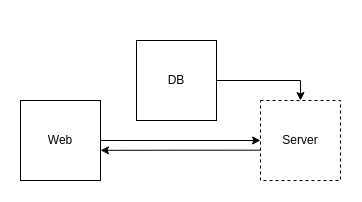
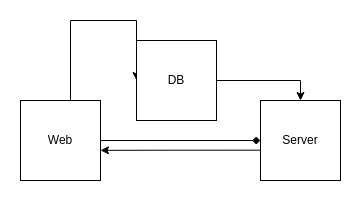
  <mxCell id="0" />
  <mxCell id="1" parent="0" />
- <mxCell id="3" style="edgeStyle=orthogonalEdgeStyle;rounded=0;orthogonalLoop=1;jettySize=auto;html=1;entryX=0;entryY=0.5;entryDx=0;entryDy=0;" edge="1" parent="1" source="4" target="8"><mxGeometry relative="1" as="geometry" /></mxCell>
+ <mxCell id="2" style="edgeStyle=orthogonalEdgeStyle;rounded=0;orthogonalLoop=1;jettySize=auto;html=1;entryX=0;entryY=0.5;entryDx=0;entryDy=0;" edge="1" parent="1" source="4" target="6"><mxGeometry relative="1" as="geometry"><Array as="points"><mxPoint x="70" y="20" /></Array></mxGeometry></mxCell>
+ <mxCell id="3" style="edgeStyle=orthogonalEdgeStyle;rounded=0;orthogonalLoop=1;jettySize=auto;html=1;entryX=0;entryY=0.5;entryDx=0;entryDy=0;endArrow=diamond;" edge="1" parent="1" source="4" target="8"><mxGeometry relative="1" as="geometry" /></mxCell>
  <mxCell id="4" value="Web" style="whiteSpace=wrap;html=1;aspect=fixed;" vertex="1" parent="1"><mxGeometry x="20" y="100" width="80" height="80" as="geometry" /></mxCell>
  <mxCell id="5" style="edgeStyle=orthogonalEdgeStyle;rounded=0;orthogonalLoop=1;jettySize=auto;html=1;entryX=0.5;entryY=0;entryDx=0;entryDy=0;" edge="1" parent="1" source="6" target="8"><mxGeometry relative="1" as="geometry" /></mxCell>
  <mxCell id="6" value="DB" style="whiteSpace=wrap;html=1;aspect=fixed;" vertex="1" parent="1"><mxGeometry x="136" y="40" width="80" height="80" as="geometry" /></mxCell>
  <mxCell id="7" style="edgeStyle=orthogonalEdgeStyle;rounded=0;orthogonalLoop=1;jettySize=auto;html=1;entryX=1.04;entryY=0.623;entryDx=0;entryDy=0;entryPerimeter=0;exitX=0;exitY=0.621;exitDx=0;exitDy=0;exitPerimeter=0;" edge="1" parent="1" source="8"><mxGeometry relative="1" as="geometry"><mxPoint x="256.8" y="150" as="sourcePoint" /><mxPoint x="100" y="149.84" as="targetPoint" /><Array as="points" /></mxGeometry></mxCell>
- <mxCell id="8" value="Server" style="whiteSpace=wrap;html=1;aspect=fixed;dashed=1;" vertex="1" parent="1"><mxGeometry x="260" y="100" width="80" height="80" as="geometry" /></mxCell>
+ <mxCell id="8" value="Server" style="whiteSpace=wrap;html=1;aspect=fixed;" vertex="1" parent="1"><mxGeometry x="260" y="100" width="80" height="80" as="geometry" /></mxCell>
